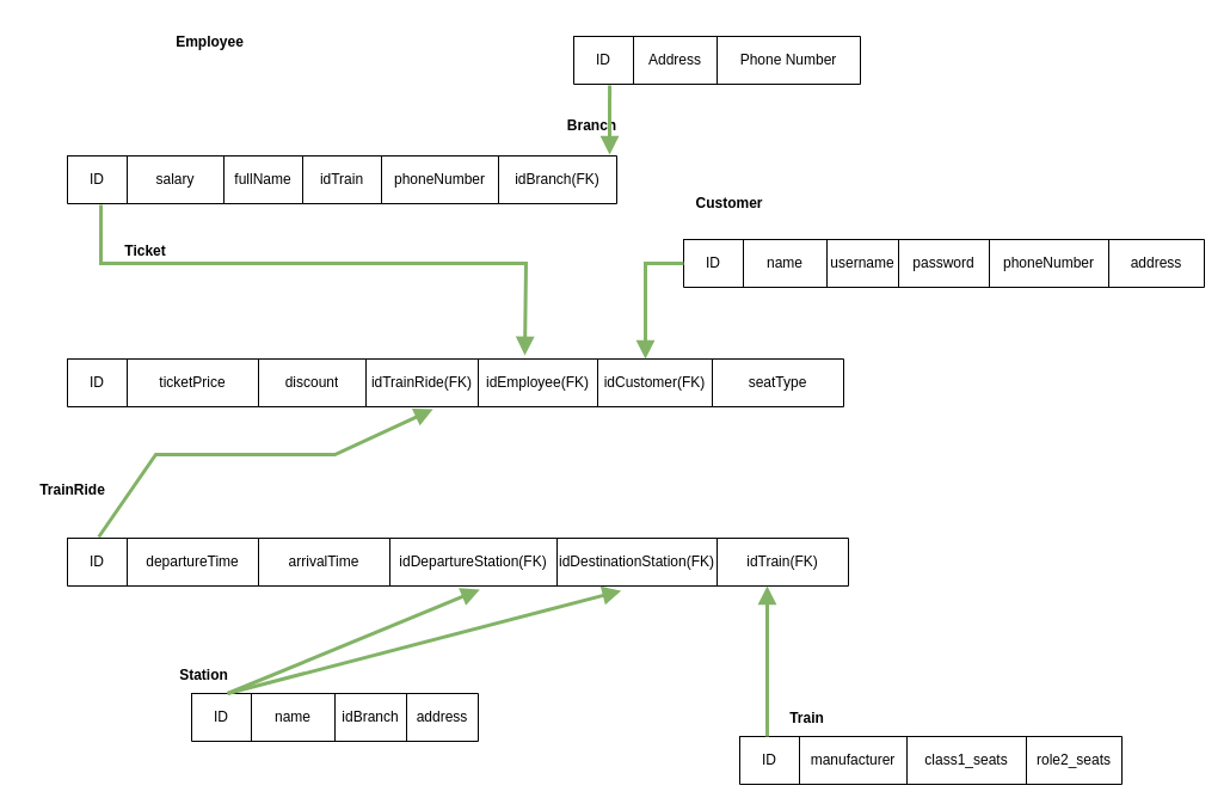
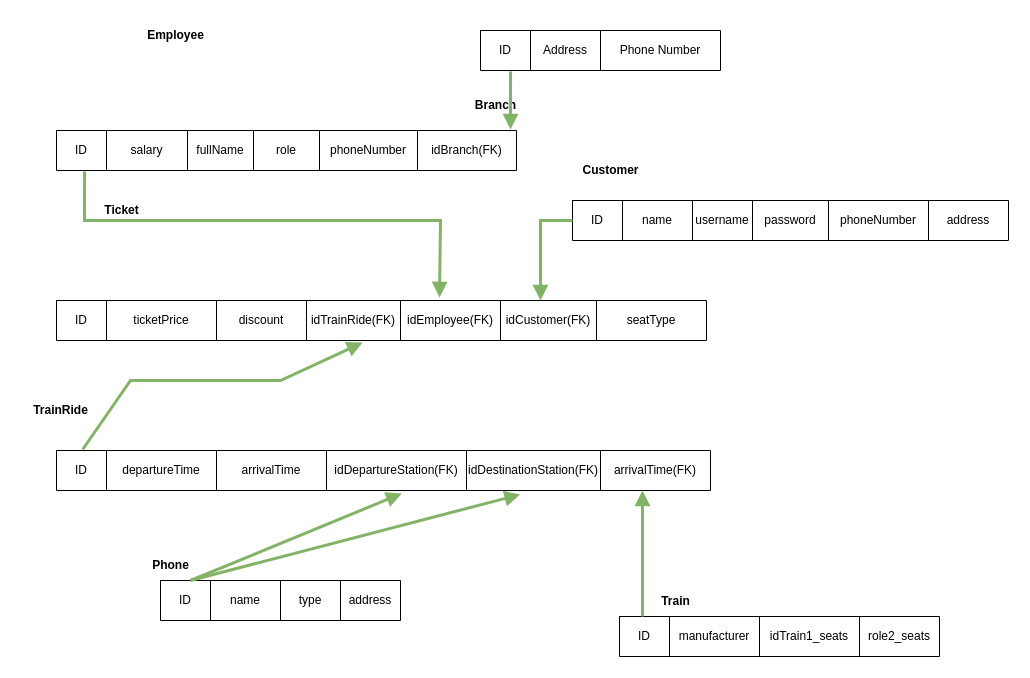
  <mxCell id="0" />
  <mxCell id="1" parent="0" />
  <mxCell id="2" value="" style="shape=table;startSize=0;container=1;collapsible=0;childLayout=tableLayout;" parent="1" vertex="1"><mxGeometry x="480" y="30" width="240" height="40" as="geometry" /></mxCell>
  <mxCell id="3" value="" style="shape=tableRow;horizontal=0;startSize=0;swimlaneHead=0;swimlaneBody=0;strokeColor=inherit;top=0;left=0;bottom=0;right=0;collapsible=0;dropTarget=0;fillColor=none;points=[[0,0.5],[1,0.5]];portConstraint=eastwest;" parent="2" vertex="1"><mxGeometry width="240" height="40" as="geometry" /></mxCell>
  <mxCell id="4" value="ID" style="shape=partialRectangle;html=1;whiteSpace=wrap;connectable=0;strokeColor=inherit;overflow=hidden;fillColor=none;top=0;left=0;bottom=0;right=0;pointerEvents=1;" parent="3" vertex="1"><mxGeometry width="50" height="40" as="geometry"><mxRectangle width="50" height="40" as="alternateBounds" /></mxGeometry></mxCell>
  <mxCell id="5" value="Address" style="shape=partialRectangle;html=1;whiteSpace=wrap;connectable=0;strokeColor=inherit;overflow=hidden;fillColor=none;top=0;left=0;bottom=0;right=0;pointerEvents=1;" parent="3" vertex="1"><mxGeometry x="50" width="70" height="40" as="geometry"><mxRectangle width="70" height="40" as="alternateBounds" /></mxGeometry></mxCell>
  <mxCell id="6" value="Phone Number" style="shape=partialRectangle;html=1;whiteSpace=wrap;connectable=0;strokeColor=inherit;overflow=hidden;fillColor=none;top=0;left=0;bottom=0;right=0;pointerEvents=1;" parent="3" vertex="1"><mxGeometry x="120" width="120" height="40" as="geometry"><mxRectangle width="120" height="40" as="alternateBounds" /></mxGeometry></mxCell>
  <mxCell id="7" value="" style="shape=table;startSize=0;container=1;collapsible=0;childLayout=tableLayout;" parent="1" vertex="1"><mxGeometry x="56" y="130" width="460" height="40" as="geometry" /></mxCell>
  <mxCell id="8" value="" style="shape=tableRow;horizontal=0;startSize=0;swimlaneHead=0;swimlaneBody=0;strokeColor=inherit;top=0;left=0;bottom=0;right=0;collapsible=0;dropTarget=0;fillColor=none;points=[[0,0.5],[1,0.5]];portConstraint=eastwest;" parent="7" vertex="1"><mxGeometry width="460" height="40" as="geometry" /></mxCell>
  <mxCell id="9" value="ID" style="shape=partialRectangle;html=1;whiteSpace=wrap;connectable=0;strokeColor=inherit;overflow=hidden;fillColor=none;top=0;left=0;bottom=0;right=0;pointerEvents=1;" parent="8" vertex="1"><mxGeometry width="50" height="40" as="geometry"><mxRectangle width="50" height="40" as="alternateBounds" /></mxGeometry></mxCell>
  <mxCell id="10" value="salary" style="shape=partialRectangle;html=1;whiteSpace=wrap;connectable=0;strokeColor=inherit;overflow=hidden;fillColor=none;top=0;left=0;bottom=0;right=0;pointerEvents=1;" parent="8" vertex="1"><mxGeometry x="50" width="81" height="40" as="geometry"><mxRectangle width="81" height="40" as="alternateBounds" /></mxGeometry></mxCell>
  <mxCell id="11" value="fullName" style="shape=partialRectangle;html=1;whiteSpace=wrap;connectable=0;strokeColor=inherit;overflow=hidden;fillColor=none;top=0;left=0;bottom=0;right=0;pointerEvents=1;" parent="8" vertex="1"><mxGeometry x="131" width="66" height="40" as="geometry"><mxRectangle width="66" height="40" as="alternateBounds" /></mxGeometry></mxCell>
- <mxCell id="12" value="idTrain" style="shape=partialRectangle;html=1;whiteSpace=wrap;connectable=0;strokeColor=inherit;overflow=hidden;fillColor=none;top=0;left=0;bottom=0;right=0;pointerEvents=1;" parent="8" vertex="1"><mxGeometry x="197" width="66" height="40" as="geometry"><mxRectangle width="66" height="40" as="alternateBounds" /></mxGeometry></mxCell>
+ <mxCell id="12" value="role" style="shape=partialRectangle;html=1;whiteSpace=wrap;connectable=0;strokeColor=inherit;overflow=hidden;fillColor=none;top=0;left=0;bottom=0;right=0;pointerEvents=1;" parent="8" vertex="1"><mxGeometry x="197" width="66" height="40" as="geometry"><mxRectangle width="66" height="40" as="alternateBounds" /></mxGeometry></mxCell>
  <mxCell id="13" value="phoneNumber" style="shape=partialRectangle;html=1;whiteSpace=wrap;connectable=0;strokeColor=inherit;overflow=hidden;fillColor=none;top=0;left=0;bottom=0;right=0;pointerEvents=1;" parent="8" vertex="1"><mxGeometry x="263" width="98" height="40" as="geometry"><mxRectangle width="98" height="40" as="alternateBounds" /></mxGeometry></mxCell>
  <mxCell id="14" value="idBranch(FK)" style="shape=partialRectangle;html=1;whiteSpace=wrap;connectable=0;strokeColor=inherit;overflow=hidden;fillColor=none;top=0;left=0;bottom=0;right=0;pointerEvents=1;" parent="8" vertex="1"><mxGeometry x="361" width="99" height="40" as="geometry"><mxRectangle width="99" height="40" as="alternateBounds" /></mxGeometry></mxCell>
  <mxCell id="15" value="" style="shape=table;startSize=0;container=1;collapsible=0;childLayout=tableLayout;" parent="1" vertex="1"><mxGeometry x="572" y="200" width="436" height="40" as="geometry" /></mxCell>
  <mxCell id="16" value="" style="shape=tableRow;horizontal=0;startSize=0;swimlaneHead=0;swimlaneBody=0;strokeColor=inherit;top=0;left=0;bottom=0;right=0;collapsible=0;dropTarget=0;fillColor=none;points=[[0,0.5],[1,0.5]];portConstraint=eastwest;" parent="15" vertex="1"><mxGeometry width="436" height="40" as="geometry" /></mxCell>
  <mxCell id="17" value="ID" style="shape=partialRectangle;html=1;whiteSpace=wrap;connectable=0;strokeColor=inherit;overflow=hidden;fillColor=none;top=0;left=0;bottom=0;right=0;pointerEvents=1;" parent="16" vertex="1"><mxGeometry width="50" height="40" as="geometry"><mxRectangle width="50" height="40" as="alternateBounds" /></mxGeometry></mxCell>
  <mxCell id="18" value="name" style="shape=partialRectangle;html=1;whiteSpace=wrap;connectable=0;strokeColor=inherit;overflow=hidden;fillColor=none;top=0;left=0;bottom=0;right=0;pointerEvents=1;" parent="16" vertex="1"><mxGeometry x="50" width="70" height="40" as="geometry"><mxRectangle width="70" height="40" as="alternateBounds" /></mxGeometry></mxCell>
  <mxCell id="19" value="username" style="shape=partialRectangle;html=1;whiteSpace=wrap;connectable=0;strokeColor=inherit;overflow=hidden;fillColor=none;top=0;left=0;bottom=0;right=0;pointerEvents=1;" parent="16" vertex="1"><mxGeometry x="120" width="60" height="40" as="geometry"><mxRectangle width="60" height="40" as="alternateBounds" /></mxGeometry></mxCell>
  <mxCell id="20" value="password" style="shape=partialRectangle;html=1;whiteSpace=wrap;connectable=0;strokeColor=inherit;overflow=hidden;fillColor=none;top=0;left=0;bottom=0;right=0;pointerEvents=1;" parent="16" vertex="1"><mxGeometry x="180" width="76" height="40" as="geometry"><mxRectangle width="76" height="40" as="alternateBounds" /></mxGeometry></mxCell>
  <mxCell id="21" value="phoneNumber" style="shape=partialRectangle;html=1;whiteSpace=wrap;connectable=0;strokeColor=inherit;overflow=hidden;fillColor=none;top=0;left=0;bottom=0;right=0;pointerEvents=1;" parent="16" vertex="1"><mxGeometry x="256" width="100" height="40" as="geometry"><mxRectangle width="100" height="40" as="alternateBounds" /></mxGeometry></mxCell>
  <mxCell id="22" value="address" style="shape=partialRectangle;html=1;whiteSpace=wrap;connectable=0;strokeColor=inherit;overflow=hidden;fillColor=none;top=0;left=0;bottom=0;right=0;pointerEvents=1;" parent="16" vertex="1"><mxGeometry x="356" width="80" height="40" as="geometry"><mxRectangle width="80" height="40" as="alternateBounds" /></mxGeometry></mxCell>
  <mxCell id="23" value="" style="shape=table;startSize=0;container=1;collapsible=0;childLayout=tableLayout;" parent="1" vertex="1"><mxGeometry x="56" y="300" width="650" height="40" as="geometry" /></mxCell>
  <mxCell id="24" value="" style="shape=tableRow;horizontal=0;startSize=0;swimlaneHead=0;swimlaneBody=0;strokeColor=inherit;top=0;left=0;bottom=0;right=0;collapsible=0;dropTarget=0;fillColor=none;points=[[0,0.5],[1,0.5]];portConstraint=eastwest;" parent="23" vertex="1"><mxGeometry width="650" height="40" as="geometry" /></mxCell>
  <mxCell id="25" value="ID" style="shape=partialRectangle;html=1;whiteSpace=wrap;connectable=0;strokeColor=inherit;overflow=hidden;fillColor=none;top=0;left=0;bottom=0;right=0;pointerEvents=1;" parent="24" vertex="1"><mxGeometry width="50" height="40" as="geometry"><mxRectangle width="50" height="40" as="alternateBounds" /></mxGeometry></mxCell>
  <mxCell id="26" value="ticketPrice" style="shape=partialRectangle;html=1;whiteSpace=wrap;connectable=0;strokeColor=inherit;overflow=hidden;fillColor=none;top=0;left=0;bottom=0;right=0;pointerEvents=1;" parent="24" vertex="1"><mxGeometry x="50" width="110" height="40" as="geometry"><mxRectangle width="110" height="40" as="alternateBounds" /></mxGeometry></mxCell>
  <mxCell id="27" value="discount" style="shape=partialRectangle;html=1;whiteSpace=wrap;connectable=0;strokeColor=inherit;overflow=hidden;fillColor=none;top=0;left=0;bottom=0;right=0;pointerEvents=1;" parent="24" vertex="1"><mxGeometry x="160" width="90" height="40" as="geometry"><mxRectangle width="90" height="40" as="alternateBounds" /></mxGeometry></mxCell>
  <mxCell id="28" value="idTrainRide(FK)" style="shape=partialRectangle;html=1;whiteSpace=wrap;connectable=0;strokeColor=inherit;overflow=hidden;fillColor=none;top=0;left=0;bottom=0;right=0;pointerEvents=1;" parent="24" vertex="1"><mxGeometry x="250" width="94" height="40" as="geometry"><mxRectangle width="94" height="40" as="alternateBounds" /></mxGeometry></mxCell>
  <mxCell id="29" value="idEmployee(FK)" style="shape=partialRectangle;html=1;whiteSpace=wrap;connectable=0;strokeColor=inherit;overflow=hidden;fillColor=none;top=0;left=0;bottom=0;right=0;pointerEvents=1;" parent="24" vertex="1"><mxGeometry x="344" width="100" height="40" as="geometry"><mxRectangle width="100" height="40" as="alternateBounds" /></mxGeometry></mxCell>
  <mxCell id="30" value="idCustomer(FK)" style="shape=partialRectangle;html=1;whiteSpace=wrap;connectable=0;strokeColor=inherit;overflow=hidden;fillColor=none;top=0;left=0;bottom=0;right=0;pointerEvents=1;" parent="24" vertex="1"><mxGeometry x="444" width="96" height="40" as="geometry"><mxRectangle width="96" height="40" as="alternateBounds" /></mxGeometry></mxCell>
  <mxCell id="31" value="seatType" style="shape=partialRectangle;html=1;whiteSpace=wrap;connectable=0;strokeColor=inherit;overflow=hidden;fillColor=none;top=0;left=0;bottom=0;right=0;pointerEvents=1;" parent="24" vertex="1"><mxGeometry x="540" width="110" height="40" as="geometry"><mxRectangle width="110" height="40" as="alternateBounds" /></mxGeometry></mxCell>
  <mxCell id="32" value="" style="shape=table;startSize=0;container=1;collapsible=0;childLayout=tableLayout;" parent="1" vertex="1"><mxGeometry x="56" y="450" width="654" height="40" as="geometry" /></mxCell>
  <mxCell id="33" value="" style="shape=tableRow;horizontal=0;startSize=0;swimlaneHead=0;swimlaneBody=0;strokeColor=inherit;top=0;left=0;bottom=0;right=0;collapsible=0;dropTarget=0;fillColor=none;points=[[0,0.5],[1,0.5]];portConstraint=eastwest;" parent="32" vertex="1"><mxGeometry width="654" height="40" as="geometry" /></mxCell>
  <mxCell id="34" value="ID" style="shape=partialRectangle;html=1;whiteSpace=wrap;connectable=0;strokeColor=inherit;overflow=hidden;fillColor=none;top=0;left=0;bottom=0;right=0;pointerEvents=1;" parent="33" vertex="1"><mxGeometry width="50" height="40" as="geometry"><mxRectangle width="50" height="40" as="alternateBounds" /></mxGeometry></mxCell>
  <mxCell id="35" value="departureTime" style="shape=partialRectangle;html=1;whiteSpace=wrap;connectable=0;strokeColor=inherit;overflow=hidden;fillColor=none;top=0;left=0;bottom=0;right=0;pointerEvents=1;" parent="33" vertex="1"><mxGeometry x="50" width="110" height="40" as="geometry"><mxRectangle width="110" height="40" as="alternateBounds" /></mxGeometry></mxCell>
  <mxCell id="36" value="arrivalTime" style="shape=partialRectangle;html=1;whiteSpace=wrap;connectable=0;strokeColor=inherit;overflow=hidden;fillColor=none;top=0;left=0;bottom=0;right=0;pointerEvents=1;" parent="33" vertex="1"><mxGeometry x="160" width="110" height="40" as="geometry"><mxRectangle width="110" height="40" as="alternateBounds" /></mxGeometry></mxCell>
  <mxCell id="37" value="idDepartureStation(FK)" style="shape=partialRectangle;html=1;whiteSpace=wrap;connectable=0;strokeColor=inherit;overflow=hidden;fillColor=none;top=0;left=0;bottom=0;right=0;pointerEvents=1;" parent="33" vertex="1"><mxGeometry x="270" width="140" height="40" as="geometry"><mxRectangle width="140" height="40" as="alternateBounds" /></mxGeometry></mxCell>
  <mxCell id="38" value="idDestinationStation(FK)" style="shape=partialRectangle;html=1;whiteSpace=wrap;connectable=0;strokeColor=inherit;overflow=hidden;fillColor=none;top=0;left=0;bottom=0;right=0;pointerEvents=1;" parent="33" vertex="1"><mxGeometry x="410" width="134" height="40" as="geometry"><mxRectangle width="134" height="40" as="alternateBounds" /></mxGeometry></mxCell>
- <mxCell id="39" value="idTrain(FK)" style="shape=partialRectangle;html=1;whiteSpace=wrap;connectable=0;strokeColor=inherit;overflow=hidden;fillColor=none;top=0;left=0;bottom=0;right=0;pointerEvents=1;" parent="33" vertex="1"><mxGeometry x="544" width="110" height="40" as="geometry"><mxRectangle width="110" height="40" as="alternateBounds" /></mxGeometry></mxCell>
+ <mxCell id="39" value="arrivalTime(FK)" style="shape=partialRectangle;html=1;whiteSpace=wrap;connectable=0;strokeColor=inherit;overflow=hidden;fillColor=none;top=0;left=0;bottom=0;right=0;pointerEvents=1;" parent="33" vertex="1"><mxGeometry x="544" width="110" height="40" as="geometry"><mxRectangle width="110" height="40" as="alternateBounds" /></mxGeometry></mxCell>
  <mxCell id="40" value="" style="shape=table;startSize=0;container=1;collapsible=0;childLayout=tableLayout;" parent="1" vertex="1"><mxGeometry x="160" y="580" width="240" height="40" as="geometry" /></mxCell>
  <mxCell id="41" value="" style="shape=tableRow;horizontal=0;startSize=0;swimlaneHead=0;swimlaneBody=0;strokeColor=inherit;top=0;left=0;bottom=0;right=0;collapsible=0;dropTarget=0;fillColor=none;points=[[0,0.5],[1,0.5]];portConstraint=eastwest;" parent="40" vertex="1"><mxGeometry width="240" height="40" as="geometry" /></mxCell>
  <mxCell id="42" value="ID" style="shape=partialRectangle;html=1;whiteSpace=wrap;connectable=0;strokeColor=inherit;overflow=hidden;fillColor=none;top=0;left=0;bottom=0;right=0;pointerEvents=1;" parent="41" vertex="1"><mxGeometry width="50" height="40" as="geometry"><mxRectangle width="50" height="40" as="alternateBounds" /></mxGeometry></mxCell>
  <mxCell id="43" value="name" style="shape=partialRectangle;html=1;whiteSpace=wrap;connectable=0;strokeColor=inherit;overflow=hidden;fillColor=none;top=0;left=0;bottom=0;right=0;pointerEvents=1;" parent="41" vertex="1"><mxGeometry x="50" width="70" height="40" as="geometry"><mxRectangle width="70" height="40" as="alternateBounds" /></mxGeometry></mxCell>
- <mxCell id="44" value="idBranch" style="shape=partialRectangle;html=1;whiteSpace=wrap;connectable=0;strokeColor=inherit;overflow=hidden;fillColor=none;top=0;left=0;bottom=0;right=0;pointerEvents=1;" parent="41" vertex="1"><mxGeometry x="120" width="60" height="40" as="geometry"><mxRectangle width="60" height="40" as="alternateBounds" /></mxGeometry></mxCell>
+ <mxCell id="44" value="type" style="shape=partialRectangle;html=1;whiteSpace=wrap;connectable=0;strokeColor=inherit;overflow=hidden;fillColor=none;top=0;left=0;bottom=0;right=0;pointerEvents=1;" parent="41" vertex="1"><mxGeometry x="120" width="60" height="40" as="geometry"><mxRectangle width="60" height="40" as="alternateBounds" /></mxGeometry></mxCell>
  <mxCell id="45" value="address" style="shape=partialRectangle;html=1;whiteSpace=wrap;connectable=0;strokeColor=inherit;overflow=hidden;fillColor=none;top=0;left=0;bottom=0;right=0;pointerEvents=1;" parent="41" vertex="1"><mxGeometry x="180" width="60" height="40" as="geometry"><mxRectangle width="60" height="40" as="alternateBounds" /></mxGeometry></mxCell>
  <mxCell id="46" value="" style="shape=table;startSize=0;container=1;collapsible=0;childLayout=tableLayout;" parent="1" vertex="1"><mxGeometry x="619" y="616" width="320" height="40" as="geometry" /></mxCell>
  <mxCell id="47" value="" style="shape=tableRow;horizontal=0;startSize=0;swimlaneHead=0;swimlaneBody=0;strokeColor=inherit;top=0;left=0;bottom=0;right=0;collapsible=0;dropTarget=0;fillColor=none;points=[[0,0.5],[1,0.5]];portConstraint=eastwest;" parent="46" vertex="1"><mxGeometry width="320" height="40" as="geometry" /></mxCell>
  <mxCell id="48" value="ID" style="shape=partialRectangle;html=1;whiteSpace=wrap;connectable=0;strokeColor=inherit;overflow=hidden;fillColor=none;top=0;left=0;bottom=0;right=0;pointerEvents=1;" parent="47" vertex="1"><mxGeometry width="50" height="40" as="geometry"><mxRectangle width="50" height="40" as="alternateBounds" /></mxGeometry></mxCell>
  <mxCell id="49" value="manufacturer" style="shape=partialRectangle;html=1;whiteSpace=wrap;connectable=0;strokeColor=inherit;overflow=hidden;fillColor=none;top=0;left=0;bottom=0;right=0;pointerEvents=1;" parent="47" vertex="1"><mxGeometry x="50" width="90" height="40" as="geometry"><mxRectangle width="90" height="40" as="alternateBounds" /></mxGeometry></mxCell>
- <mxCell id="50" value="class1_seats" style="shape=partialRectangle;html=1;whiteSpace=wrap;connectable=0;strokeColor=inherit;overflow=hidden;fillColor=none;top=0;left=0;bottom=0;right=0;pointerEvents=1;" parent="47" vertex="1"><mxGeometry x="140" width="100" height="40" as="geometry"><mxRectangle width="100" height="40" as="alternateBounds" /></mxGeometry></mxCell>
+ <mxCell id="50" value="idTrain1_seats" style="shape=partialRectangle;html=1;whiteSpace=wrap;connectable=0;strokeColor=inherit;overflow=hidden;fillColor=none;top=0;left=0;bottom=0;right=0;pointerEvents=1;" parent="47" vertex="1"><mxGeometry x="140" width="100" height="40" as="geometry"><mxRectangle width="100" height="40" as="alternateBounds" /></mxGeometry></mxCell>
  <mxCell id="51" value="role2_seats" style="shape=partialRectangle;html=1;whiteSpace=wrap;connectable=0;strokeColor=inherit;overflow=hidden;fillColor=none;top=0;left=0;bottom=0;right=0;pointerEvents=1;" parent="47" vertex="1"><mxGeometry x="240" width="80" height="40" as="geometry"><mxRectangle width="80" height="40" as="alternateBounds" /></mxGeometry></mxCell>
  <mxCell id="52" value="&lt;b&gt;Train&lt;/b&gt;" style="text;html=1;align=center;verticalAlign=middle;resizable=0;points=[];autosize=1;strokeColor=none;fillColor=none;" parent="1" vertex="1"><mxGeometry x="650" y="586" width="50" height="30" as="geometry" /></mxCell>
- <mxCell id="53" value="&lt;b&gt;Station&lt;/b&gt;" style="text;html=1;align=center;verticalAlign=middle;resizable=0;points=[];autosize=1;strokeColor=none;fillColor=none;" parent="1" vertex="1"><mxGeometry x="140" y="550" width="60" height="30" as="geometry" /></mxCell>
+ <mxCell id="53" value="&lt;b&gt;Phone&lt;/b&gt;" style="text;html=1;align=center;verticalAlign=middle;resizable=0;points=[];autosize=1;strokeColor=none;fillColor=none;" parent="1" vertex="1"><mxGeometry x="140" y="550" width="60" height="30" as="geometry" /></mxCell>
  <mxCell id="54" value="&lt;b&gt;Employee&lt;/b&gt;" style="text;html=1;align=center;verticalAlign=middle;resizable=0;points=[];autosize=1;strokeColor=none;fillColor=none;" parent="1" vertex="1"><mxGeometry x="135" y="20" width="80" height="30" as="geometry" /></mxCell>
  <mxCell id="55" value="&lt;b&gt;Branch&lt;/b&gt;" style="text;html=1;align=center;verticalAlign=middle;resizable=0;points=[];autosize=1;strokeColor=none;fillColor=none;" parent="1" vertex="1"><mxGeometry x="465" y="90" width="60" height="30" as="geometry" /></mxCell>
  <mxCell id="56" value="&lt;b&gt;Customer&lt;/b&gt;" style="text;html=1;align=center;verticalAlign=middle;resizable=0;points=[];autosize=1;strokeColor=none;fillColor=none;" parent="1" vertex="1"><mxGeometry x="570" y="155" width="80" height="30" as="geometry" /></mxCell>
  <mxCell id="57" value="&lt;b&gt;Ticket&lt;/b&gt;" style="text;html=1;align=center;verticalAlign=middle;resizable=0;points=[];autosize=1;strokeColor=none;fillColor=none;" parent="1" vertex="1"><mxGeometry x="91" y="195" width="60" height="30" as="geometry" /></mxCell>
  <mxCell id="58" value="&lt;b&gt;TrainRide&lt;/b&gt;" style="text;html=1;align=center;verticalAlign=middle;resizable=0;points=[];autosize=1;strokeColor=none;fillColor=none;" parent="1" vertex="1"><mxGeometry x="20" y="395" width="80" height="30" as="geometry" /></mxCell>
  <mxCell id="59" value="" style="endArrow=block;html=1;rounded=0;endSize=8;startSize=5;targetPerimeterSpacing=6;strokeWidth=3;endFill=1;fillColor=#d5e8d4;strokeColor=#82b366;exitX=0.121;exitY=1.025;exitDx=0;exitDy=0;exitPerimeter=0;entryX=0.987;entryY=-0.025;entryDx=0;entryDy=0;entryPerimeter=0;" edge="1" parent="1" target="8"><mxGeometry width="50" height="50" relative="1" as="geometry"><mxPoint x="510.04" y="71" as="sourcePoint" /><mxPoint x="507.8" y="127" as="targetPoint" /></mxGeometry></mxCell>
  <mxCell id="60" value="" style="endArrow=block;html=1;rounded=0;endSize=8;startSize=5;targetPerimeterSpacing=6;strokeWidth=3;endFill=1;fillColor=#d5e8d4;strokeColor=#82b366;exitX=0.061;exitY=1.025;exitDx=0;exitDy=0;exitPerimeter=0;" edge="1" parent="1" source="8"><mxGeometry width="50" height="50" relative="1" as="geometry"><mxPoint x="310.04" y="182" as="sourcePoint" /><mxPoint x="439" y="297" as="targetPoint" /><Array as="points"><mxPoint x="84" y="220" /><mxPoint x="440" y="220" /></Array></mxGeometry></mxCell>
  <mxCell id="61" value="" style="endArrow=block;html=1;rounded=0;endSize=8;startSize=5;targetPerimeterSpacing=6;strokeWidth=3;endFill=1;fillColor=#d5e8d4;strokeColor=#82b366;entryX=0.987;entryY=-0.025;entryDx=0;entryDy=0;entryPerimeter=0;exitX=0;exitY=0.5;exitDx=0;exitDy=0;" edge="1" parent="1" source="16"><mxGeometry width="50" height="50" relative="1" as="geometry"><mxPoint x="540" y="170" as="sourcePoint" /><mxPoint x="540" y="300" as="targetPoint" /><Array as="points"><mxPoint x="540" y="220" /></Array></mxGeometry></mxCell>
  <mxCell id="62" value="" style="endArrow=block;html=1;rounded=0;endSize=8;startSize=5;targetPerimeterSpacing=6;strokeWidth=3;endFill=1;fillColor=#d5e8d4;strokeColor=#82b366;exitX=0.04;exitY=-0.025;exitDx=0;exitDy=0;exitPerimeter=0;entryX=0.471;entryY=1.05;entryDx=0;entryDy=0;entryPerimeter=0;" edge="1" parent="1" source="33" target="24"><mxGeometry width="50" height="50" relative="1" as="geometry"><mxPoint x="200.04" y="350" as="sourcePoint" /><mxPoint x="200" y="408" as="targetPoint" /><Array as="points"><mxPoint x="130" y="380" /><mxPoint x="280" y="380" /></Array></mxGeometry></mxCell>
  <mxCell id="63" value="" style="endArrow=block;html=1;rounded=0;endSize=8;startSize=5;targetPerimeterSpacing=6;strokeWidth=3;endFill=1;fillColor=#d5e8d4;strokeColor=#82b366;entryX=0.896;entryY=1.1;entryDx=0;entryDy=0;entryPerimeter=0;" edge="1" parent="1"><mxGeometry width="50" height="50" relative="1" as="geometry"><mxPoint x="642" y="616" as="sourcePoint" /><mxPoint x="641.984" y="490" as="targetPoint" /></mxGeometry></mxCell>
  <mxCell id="64" value="" style="endArrow=block;html=1;rounded=0;endSize=8;startSize=5;targetPerimeterSpacing=6;strokeWidth=3;endFill=1;fillColor=#d5e8d4;strokeColor=#82b366;entryX=0.528;entryY=1.075;entryDx=0;entryDy=0;entryPerimeter=0;" edge="1" parent="1" target="33"><mxGeometry width="50" height="50" relative="1" as="geometry"><mxPoint x="190" y="580" as="sourcePoint" /><mxPoint x="279.5" y="580" as="targetPoint" /></mxGeometry></mxCell>
  <mxCell id="65" value="" style="endArrow=block;html=1;rounded=0;endSize=8;startSize=5;targetPerimeterSpacing=6;strokeWidth=3;endFill=1;fillColor=#d5e8d4;strokeColor=#82b366;entryX=0.709;entryY=1.1;entryDx=0;entryDy=0;entryPerimeter=0;" edge="1" parent="1" target="33"><mxGeometry width="50" height="50" relative="1" as="geometry"><mxPoint x="190" y="580" as="sourcePoint" /><mxPoint x="509.5" y="580" as="targetPoint" /></mxGeometry></mxCell>
